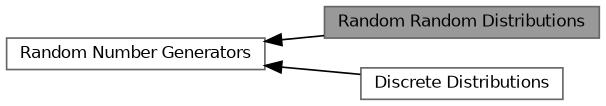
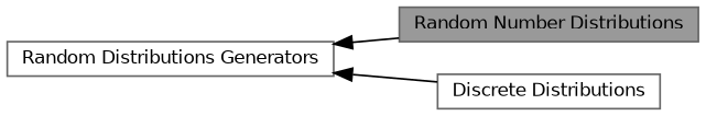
  digraph {
    rankdir=LR
    node [color=grey40 fillcolor=white fontname=Helvetica fontsize=10 shape=box style=filled]
    edge [dir=back fontname=Helvetica fontsize=10 labelfontname=Helvetica labelfontsize=10 shape=plaintext style=solid]
-   n1 [color=gray40 fillcolor=grey60 fontcolor=black height=0.2 label="Random Random Distributions" width=0.4]
+   n1 [color=gray40 fillcolor=grey60 fontcolor=black height=0.2 label="Random Number Distributions" width=0.4]
    n2 [height=0.2 label="Discrete Distributions" width=0.4]
-   n3 [height=0.2 label="Random Number Generators" width=0.4]
+   n3 [height=0.2 label="Random Distributions Generators" width=0.4]
    n3 -> n1
    n3 -> n2
  }
